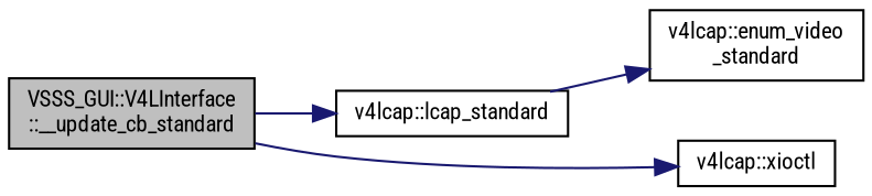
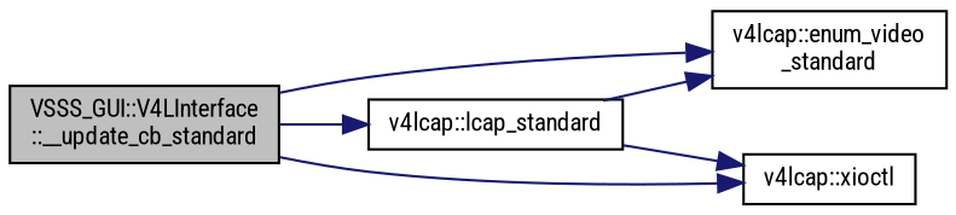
  digraph {
    fontname="Roboto Condensed"
    rankdir=LR
    node [color=black fillcolor=white fontname="Roboto Condensed" fontsize=10 shape=record style=filled]
    edge [color=midnightblue fontname="Roboto Condensed" fontsize=10 labelfontname=Helvetica labelfontsize=10 style=solid]
    n1 [fillcolor=grey75 fontcolor=black height=0.2 label="VSSS_GUI::V4LInterface\l::__update_cb_standard" width=0.4]
    n2 [height=0.2 label="v4lcap::enum_video\l_standard" width=0.4]
    n3 [height=0.2 label="v4lcap::lcap_standard" width=0.4]
    n4 [height=0.2 label="v4lcap::xioctl" width=0.4]
+   n1 -> n2
    n1 -> n3
    n1 -> n4
    n3 -> n2
+   n3 -> n4
  }
